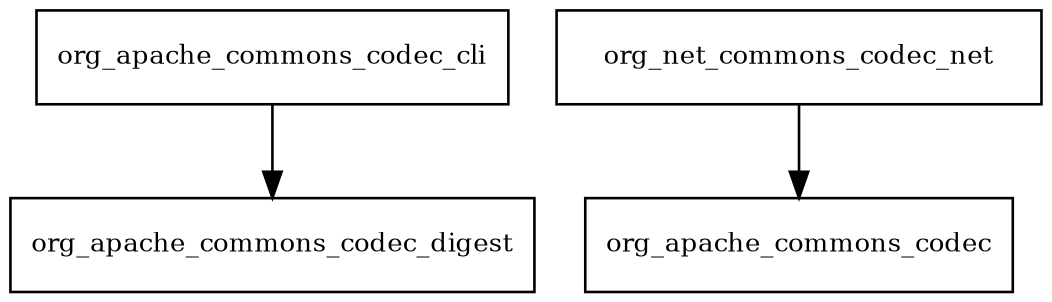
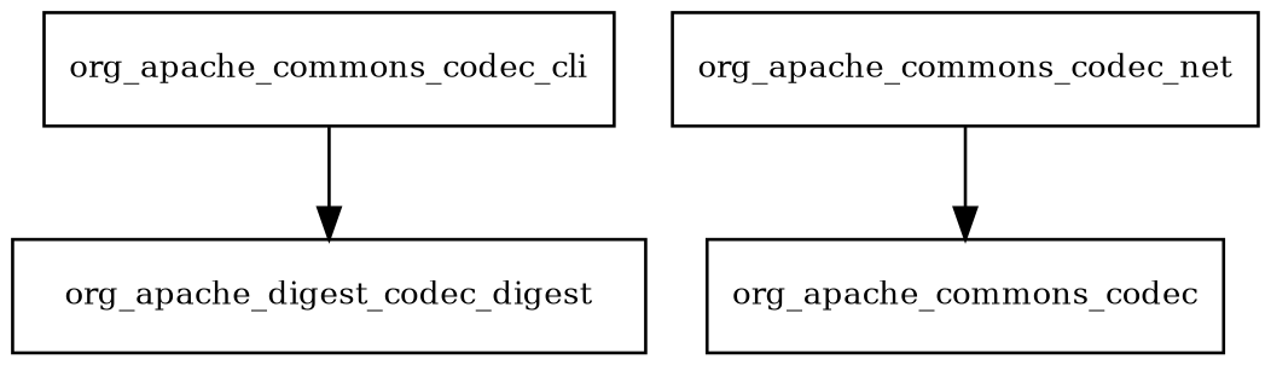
  digraph {
    node [fontsize=10.0 shape=box]
    org_apache_commons_codec_cli
-   org_apache_commons_codec_digest
-   org_apache_commons_codec_net [label=org_net_commons_codec_net]
+   org_apache_commons_codec_digest [label=org_apache_digest_codec_digest]
+   org_apache_commons_codec_net
    org_apache_commons_codec
    org_apache_commons_codec_cli -> org_apache_commons_codec_digest
    org_apache_commons_codec_net -> org_apache_commons_codec
  }
